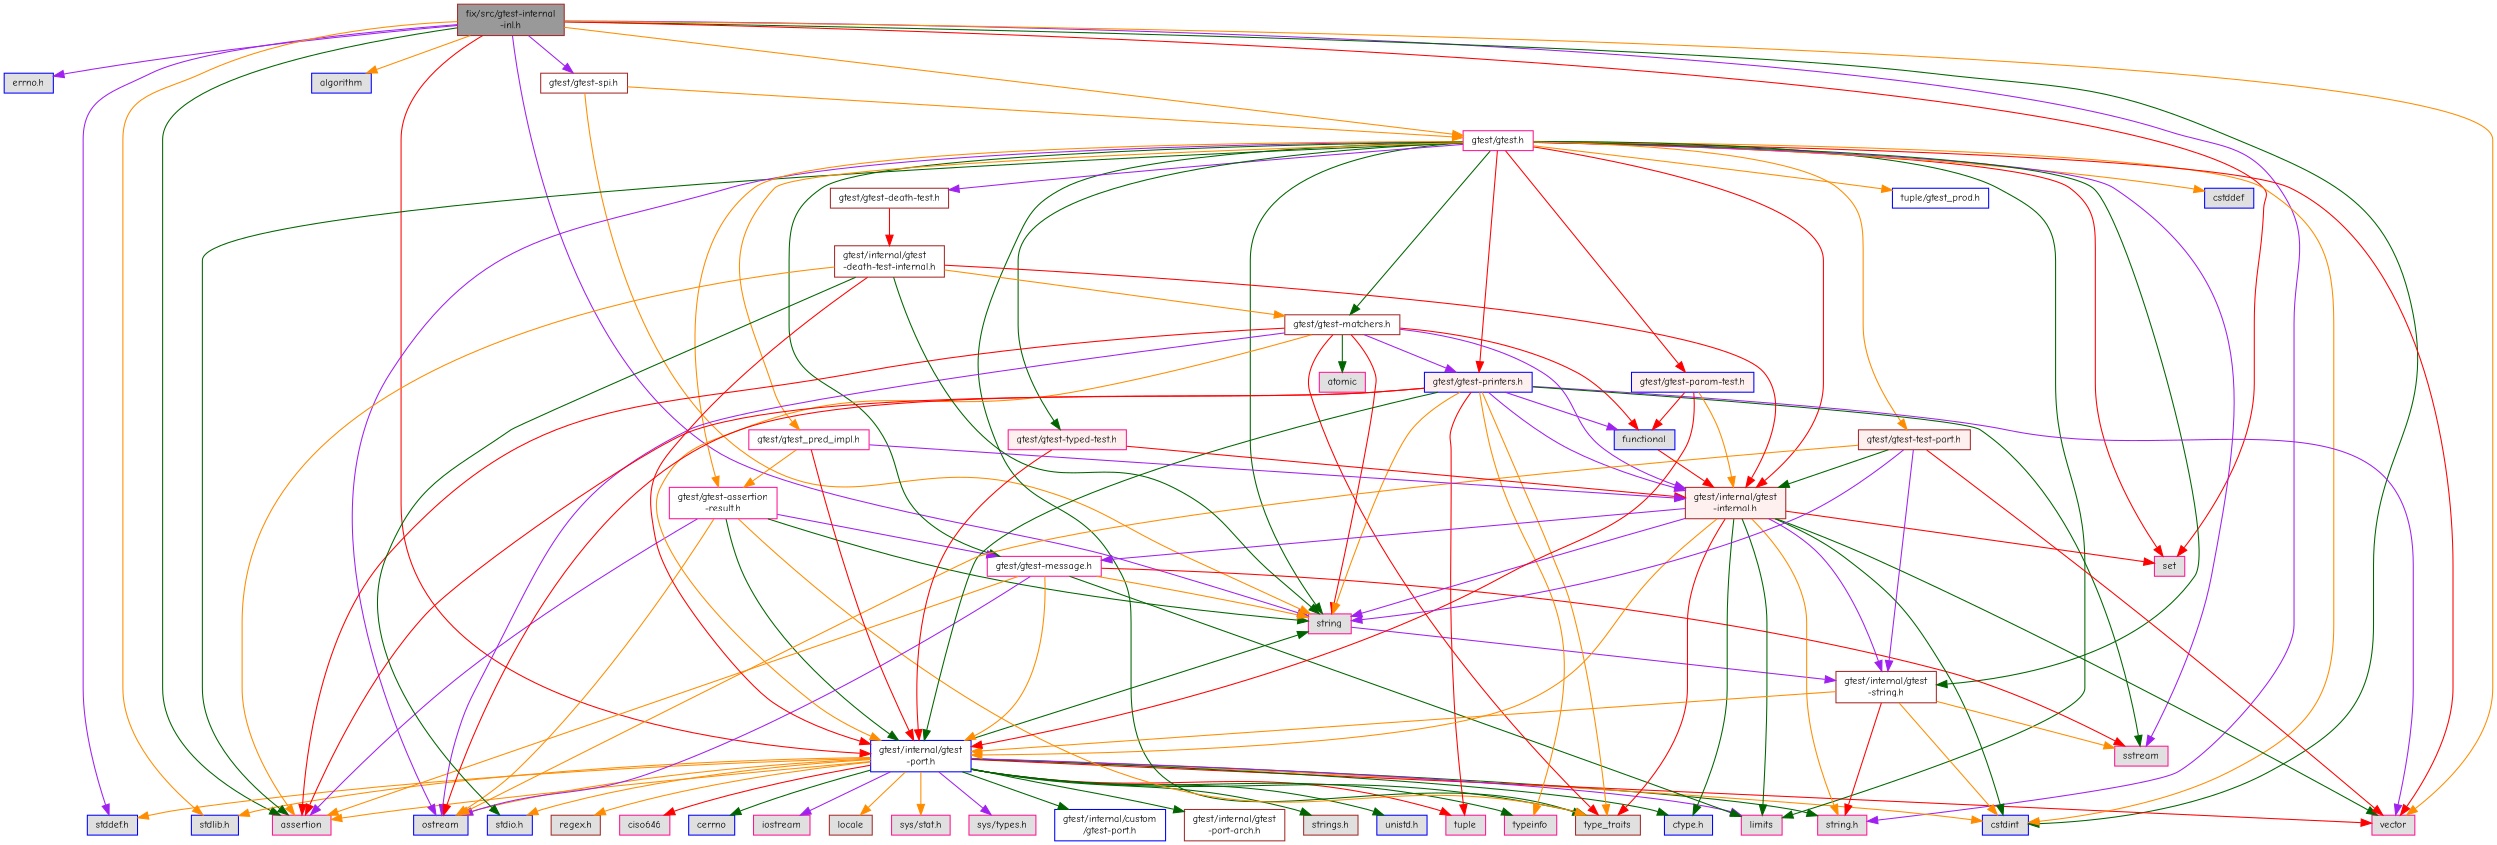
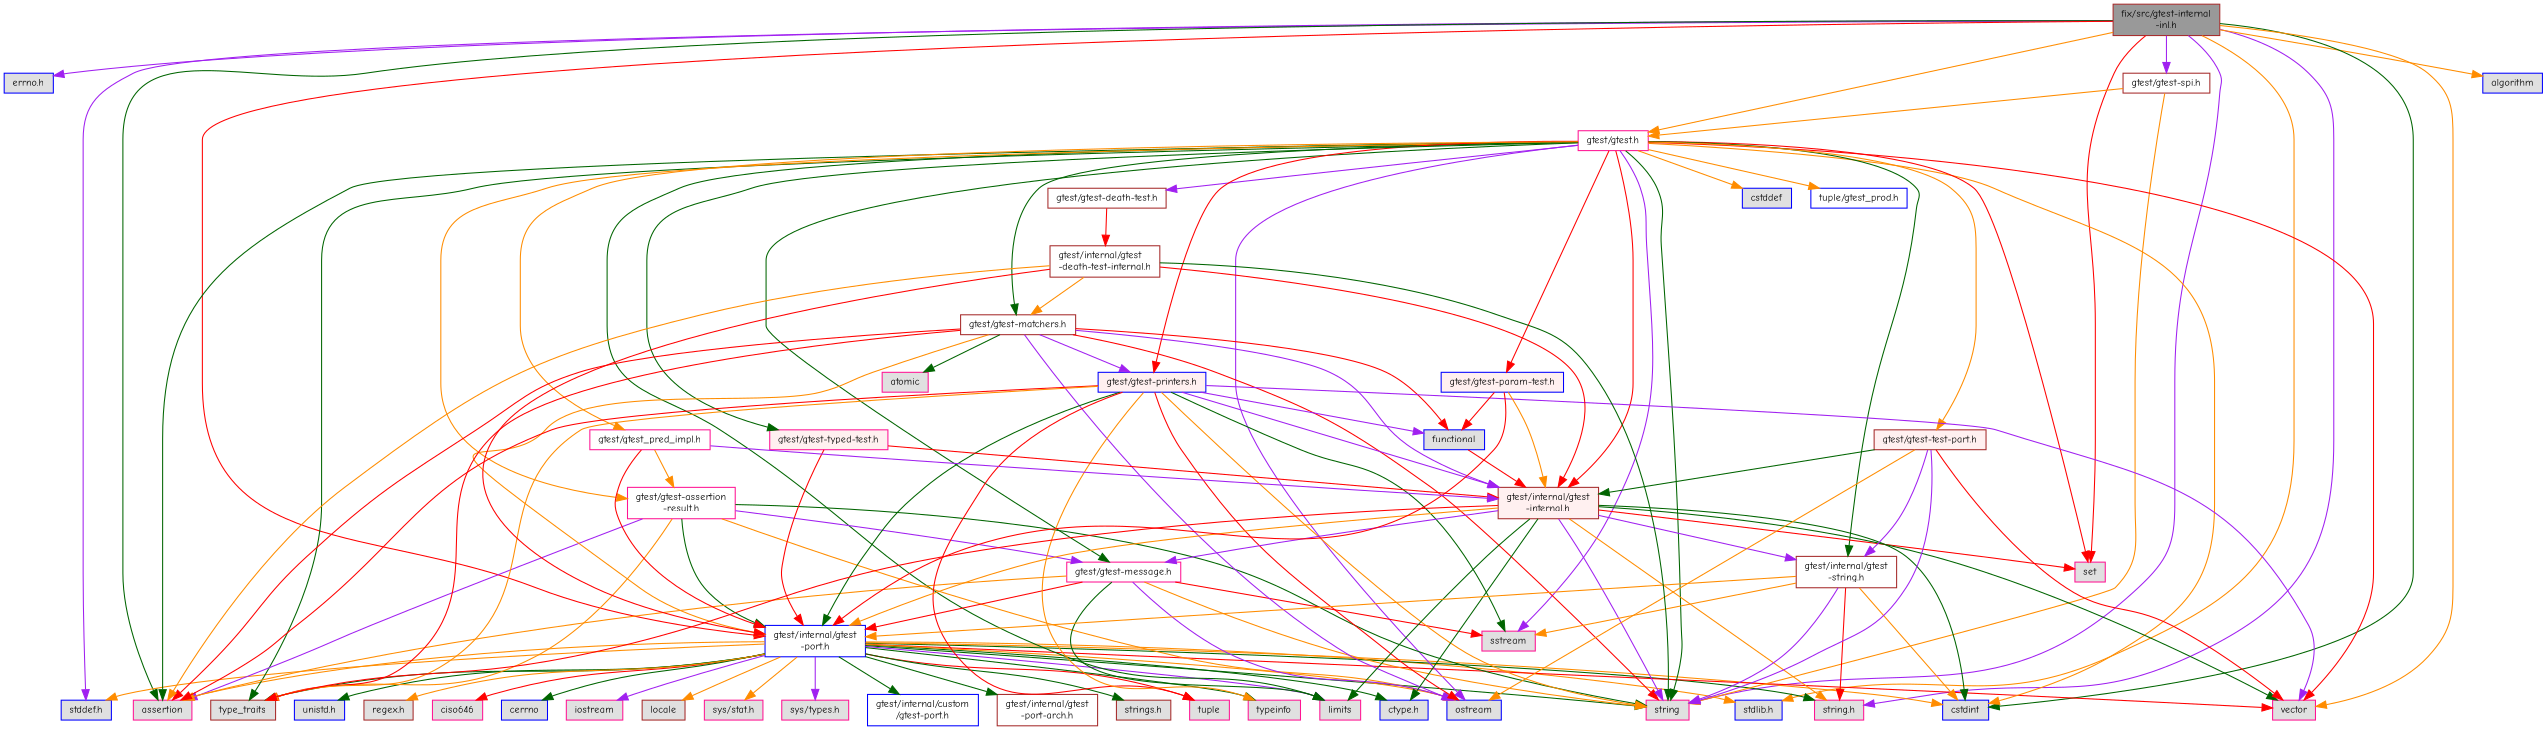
  digraph {
    fontname="Comic Neue"
    node [color=deeppink fillcolor="#E0E0E0" fontname="Comic Neue" fontsize=10 shape=box style=filled]
    edge [color=darkorange fontname="Comic Neue" fontsize=10 labelfontname=Helvetica labelfontsize=10 style=solid]
    n1 [color=brown fillcolor=grey60 fontcolor=black height=0.2 label="fix/src/gtest-internal\l-inl.h" width=0.4]
    n2 [color=blue height=0.2 label="errno.h" width=0.4]
    n3 [color=blue height=0.2 label="stddef.h" width=0.4]
    n4 [color=blue height=0.2 label="stdlib.h" width=0.4]
    n5 [height=0.2 label="string.h" width=0.4]
    n6 [color=blue height=0.2 label=algorithm width=0.4]
    n7 [color=blue height=0.2 label=cstdint width=0.4]
    n8 [height=0.2 label=assertion width=0.4]
    n9 [height=0.2 label=set width=0.4]
    n10 [height=0.2 label=string width=0.4]
    n11 [height=0.2 label=vector width=0.4]
    n12 [color=blue fillcolor=white height=0.2 label="gtest/internal/gtest\l-port.h" width=0.4]
    n13 [color=brown fillcolor=white height=0.2 label="gtest/gtest-spi.h" width=0.4]
    n14 [fillcolor=white height=0.2 label="gtest/gtest.h" width=0.4]
    n15 [height=0.2 label=ciso646 width=0.4]
    n16 [color=blue height=0.2 label="ctype.h" width=0.4]
-   n17 [color=blue height=0.2 label="stdio.h" width=0.4]
    n18 [color=blue height=0.2 label=cerrno width=0.4]
    n19 [height=0.2 label=iostream width=0.4]
    n20 [height=0.2 label=limits width=0.4]
    n21 [color=brown height=0.2 label=locale width=0.4]
    n22 [color=blue height=0.2 label=ostream width=0.4]
    n23 [height=0.2 label=tuple width=0.4]
    n24 [color=brown height=0.2 label=type_traits width=0.4]
    n25 [height=0.2 label="sys/stat.h" width=0.4]
    n26 [height=0.2 label="sys/types.h" width=0.4]
    n27 [color=blue fillcolor=white height=0.2 label="gtest/internal/custom\l/gtest-port.h" width=0.4]
    n28 [color=brown fillcolor=white height=0.2 label="gtest/internal/gtest\l-port-arch.h" width=0.4]
    n29 [color=brown height=0.2 label="strings.h" width=0.4]
    n30 [color=blue height=0.2 label="unistd.h" width=0.4]
    n31 [color=brown height=0.2 label="regex.h" width=0.4]
    n32 [height=0.2 label=typeinfo width=0.4]
    n33 [color=blue height=0.2 label=cstddef width=0.4]
    n34 [height=0.2 label=sstream width=0.4]
    n35 [fillcolor=white height=0.2 label="gtest/gtest-assertion\l-result.h" width=0.4]
    n36 [fillcolor=white height=0.2 label="gtest/gtest-message.h" width=0.4]
    n37 [color=brown fillcolor=white height=0.2 label="gtest/gtest-death-test.h" width=0.4]
    n38 [color=brown fillcolor=white height=0.2 label="gtest/gtest-matchers.h" width=0.4]
    n39 [color=blue fillcolor="#FFF0F0" height=0.2 label="gtest/gtest-printers.h" width=0.4]
    n40 [color=brown fillcolor="#FFF0F0" height=0.2 label="gtest/internal/gtest\l-internal.h" width=0.4]
    n41 [color=brown fillcolor=white height=0.2 label="gtest/internal/gtest\l-string.h" width=0.4]
    n42 [color=blue fillcolor="#FFF0F0" height=0.2 label="gtest/gtest-param-test.h" width=0.4]
    n43 [color=brown fillcolor="#FFF0F0" height=0.2 label="gtest/gtest-test-part.h" width=0.4]
    n44 [fillcolor="#FFF0F0" height=0.2 label="gtest/gtest-typed-test.h" width=0.4]
    n45 [fillcolor=white height=0.2 label="gtest/gtest_pred_impl.h" width=0.4]
    n46 [color=blue fillcolor=white height=0.2 label="tuple/gtest_prod.h" width=0.4]
    n47 [color=brown fillcolor=white height=0.2 label="gtest/internal/gtest\l-death-test-internal.h" width=0.4]
    n48 [height=0.2 label=atomic width=0.4]
    n49 [color=blue height=0.2 label=functional width=0.4]
    n1 -> n2 [color=purple]
    n1 -> n3 [color=purple]
    n1 -> n4
    n1 -> n5 [color=purple]
    n1 -> n6
    n1 -> n7 [color=darkgreen]
    n1 -> n8 [color=darkgreen]
    n1 -> n9 [color=red]
    n1 -> n10 [color=purple]
    n1 -> n11
    n1 -> n12 [color=red]
    n1 -> n13 [color=purple]
    n1 -> n14
    n12 -> n3
    n12 -> n4
    n12 -> n5 [color=darkgreen]
    n12 -> n7
    n12 -> n8
    n12 -> n10 [color=darkgreen]
    n12 -> n11 [color=red]
    n12 -> n15 [color=red]
    n12 -> n16 [color=darkgreen]
-   n12 -> n17
    n12 -> n18 [color=darkgreen]
    n12 -> n19 [color=purple]
    n12 -> n20 [color=purple]
    n12 -> n21
    n12 -> n22
    n12 -> n23 [color=red]
    n12 -> n24 [color=darkgreen]
    n12 -> n25
    n12 -> n26 [color=purple]
    n12 -> n27 [color=darkgreen]
    n12 -> n28 [color=darkgreen]
    n12 -> n29 [color=darkgreen]
    n12 -> n30 [color=darkgreen]
    n12 -> n31
    n12 -> n32 [color=darkgreen]
    n13 -> n10
    n13 -> n14
    n14 -> n7
    n14 -> n8 [color=darkgreen]
    n14 -> n9 [color=red]
    n14 -> n10 [color=darkgreen]
    n14 -> n11 [color=red]
    n14 -> n20 [color=darkgreen]
    n14 -> n22 [color=purple]
    n14 -> n24 [color=darkgreen]
    n14 -> n33
    n14 -> n34 [color=purple]
    n14 -> n35
    n14 -> n36 [color=darkgreen]
    n14 -> n37 [color=purple]
    n14 -> n38 [color=darkgreen]
    n14 -> n39 [color=red]
    n14 -> n40 [color=red]
    n14 -> n41 [color=darkgreen]
    n14 -> n42 [color=red]
    n14 -> n43
    n14 -> n44 [color=darkgreen]
    n14 -> n45
    n14 -> n46
    n35 -> n8 [color=purple]
    n35 -> n10 [color=darkgreen]
    n35 -> n12 [color=darkgreen]
    n35 -> n22
    n35 -> n24
    n35 -> n36 [color=purple]
    n36 -> n8
    n36 -> n10
-   n36 -> n12
+   n36 -> n12 [color=red]
    n36 -> n20 [color=darkgreen]
    n36 -> n22 [color=purple]
    n36 -> n34 [color=red]
    n37 -> n47 [color=red]
    n38 -> n8 [color=red]
    n38 -> n10 [color=red]
    n38 -> n12
    n38 -> n22 [color=purple]
    n38 -> n24 [color=red]
    n38 -> n39 [color=purple]
    n38 -> n40 [color=purple]
    n38 -> n48 [color=darkgreen]
    n38 -> n49 [color=red]
    n39 -> n8 [color=red]
    n39 -> n10
    n39 -> n11 [color=purple]
    n39 -> n12 [color=darkgreen]
    n39 -> n22 [color=red]
    n39 -> n23 [color=red]
    n39 -> n24
    n39 -> n32
    n39 -> n34 [color=darkgreen]
    n39 -> n40 [color=purple]
    n39 -> n49 [color=purple]
    n40 -> n5
    n40 -> n7 [color=darkgreen]
    n40 -> n9 [color=red]
    n40 -> n10 [color=purple]
    n40 -> n11 [color=darkgreen]
    n40 -> n12
    n40 -> n16 [color=darkgreen]
    n40 -> n20 [color=darkgreen]
    n40 -> n24 [color=red]
    n40 -> n36 [color=purple]
    n40 -> n41 [color=purple]
    n41 -> n5 [color=red]
    n41 -> n7
-   n10 -> n41 [color=purple]
+   n41 -> n10 [color=purple]
    n41 -> n12
    n41 -> n34
    n42 -> n12 [color=red]
    n42 -> n40
    n42 -> n49 [color=red]
    n43 -> n10 [color=purple]
    n43 -> n11 [color=red]
    n43 -> n22
    n43 -> n40 [color=darkgreen]
    n43 -> n41 [color=purple]
    n44 -> n12 [color=red]
    n44 -> n40 [color=red]
    n45 -> n12 [color=red]
    n45 -> n35
    n45 -> n40 [color=purple]
    n47 -> n8
    n47 -> n10 [color=darkgreen]
    n47 -> n12 [color=red]
-   n47 -> n17 [color=darkgreen]
    n47 -> n38
    n47 -> n40 [color=red]
    n49 -> n40 [color=red]
  }
